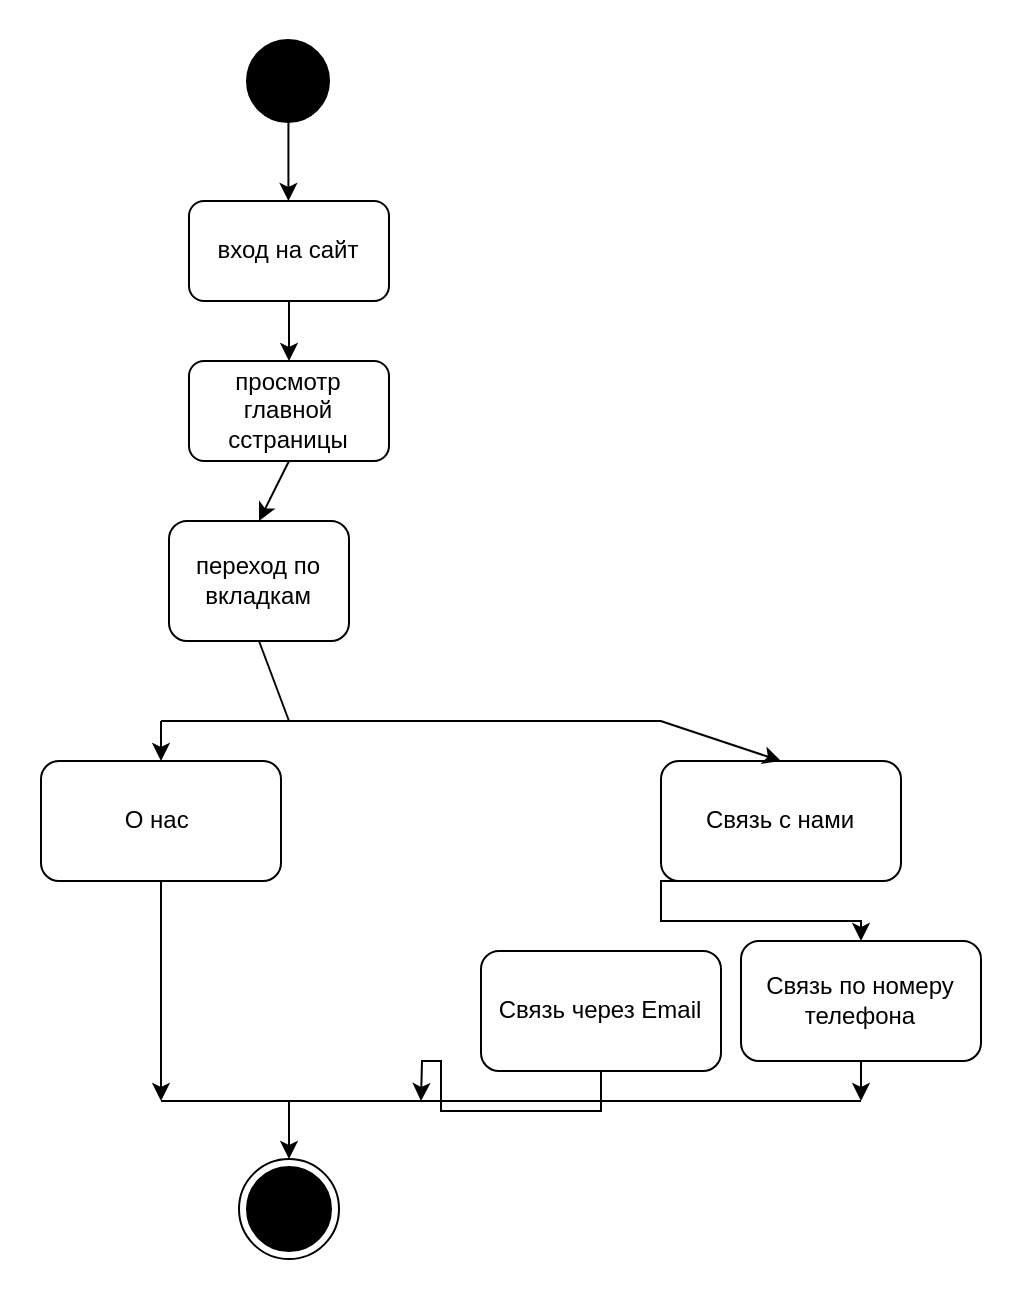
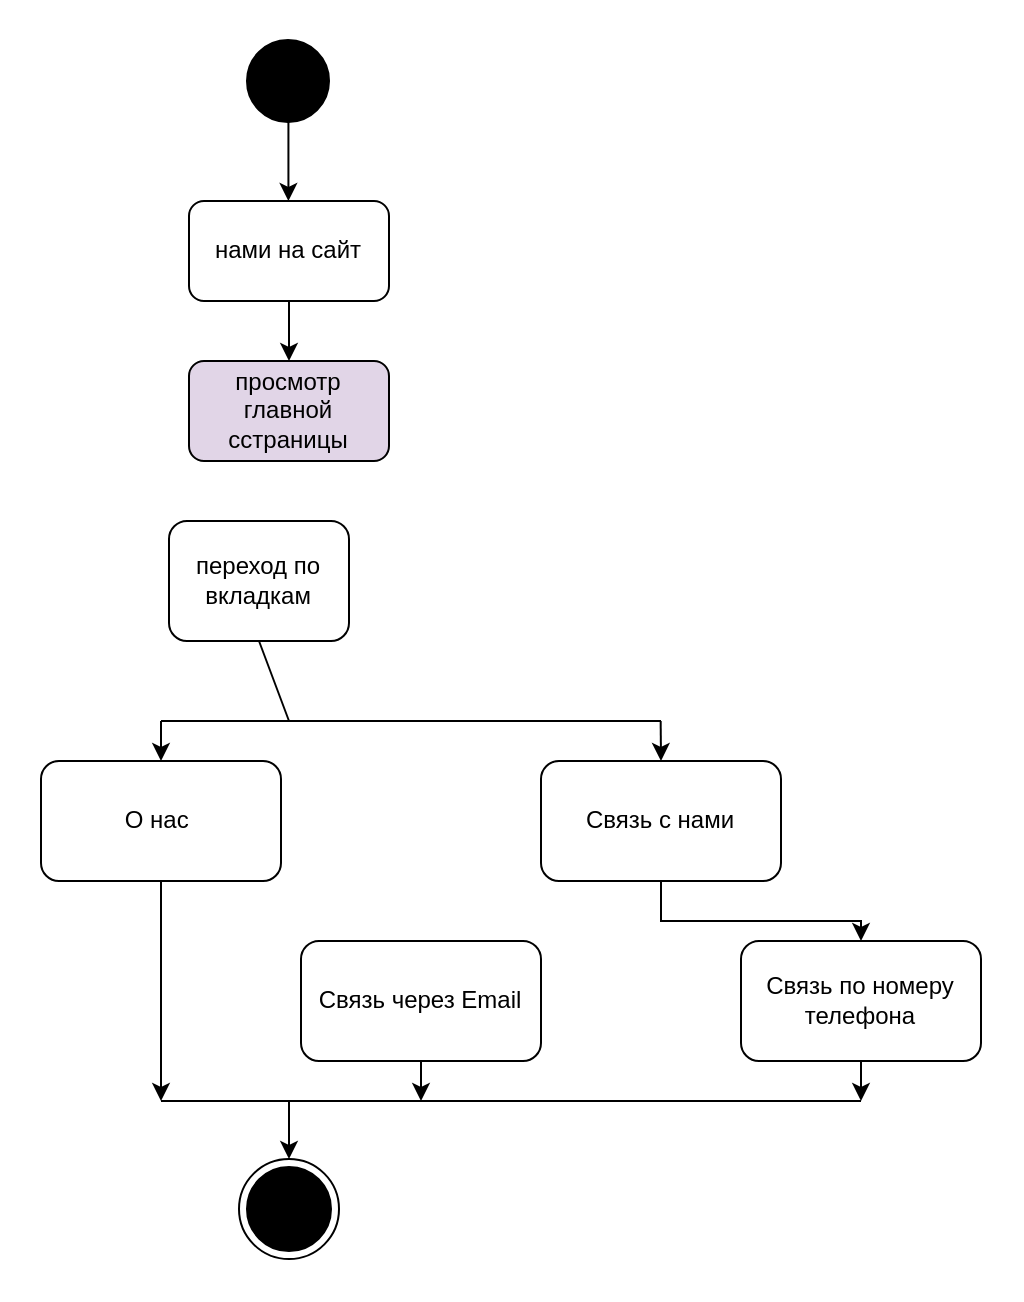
  <mxCell id="0" />
  <mxCell id="1" parent="0" />
  <mxCell id="2" value="" style="ellipse;html=1;shape=endState;fillColor=#000000;strokeColor=default;" parent="1" vertex="1"><mxGeometry x="119" y="579" width="50" height="50" as="geometry" /></mxCell>
  <mxCell id="3" value="" style="strokeWidth=2;html=1;shape=mxgraph.flowchart.start_2;whiteSpace=wrap;fillColor=#000000;" parent="1" vertex="1"><mxGeometry x="123.5" y="20" width="40" height="40" as="geometry" /></mxCell>
  <mxCell id="4" value="" style="endArrow=classic;html=1;rounded=0;exitX=0.5;exitY=1;exitDx=0;exitDy=0;exitPerimeter=0;" parent="1" edge="1"><mxGeometry width="50" height="50" relative="1" as="geometry"><mxPoint x="143.71" y="60" as="sourcePoint" /><mxPoint x="143.71" y="100" as="targetPoint" /></mxGeometry></mxCell>
  <mxCell id="5" value="переход по вкладкам" style="rounded=1;whiteSpace=wrap;html=1;" parent="1" vertex="1"><mxGeometry x="84" y="260" width="90" height="60" as="geometry" /></mxCell>
- <mxCell id="6" value="вход на сайт" style="rounded=1;whiteSpace=wrap;html=1;" parent="1" vertex="1"><mxGeometry x="94" y="100" width="100" height="50" as="geometry" /></mxCell>
- <mxCell id="7" value="просмотр главной сстраницы" style="rounded=1;whiteSpace=wrap;html=1;" parent="1" vertex="1"><mxGeometry x="94" y="180" width="100" height="50" as="geometry" /></mxCell>
- <mxCell id="8" value="" style="endArrow=classic;html=1;rounded=0;exitX=0.5;exitY=1;exitDx=0;exitDy=0;entryX=0.5;entryY=0;entryDx=0;entryDy=0;" parent="1" source="7" target="5" edge="1"><mxGeometry width="50" height="50" relative="1" as="geometry"><mxPoint x="-71.59" y="340" as="sourcePoint" /><mxPoint x="-71" y="390" as="targetPoint" /></mxGeometry></mxCell>
+ <mxCell id="6" value="нами на сайт" style="rounded=1;whiteSpace=wrap;html=1;" parent="1" vertex="1"><mxGeometry x="94" y="100" width="100" height="50" as="geometry" /></mxCell>
+ <mxCell id="7" value="просмотр главной сстраницы" style="rounded=1;whiteSpace=wrap;html=1;fillColor=#e1d5e7;" parent="1" vertex="1"><mxGeometry x="94" y="180" width="100" height="50" as="geometry" /></mxCell>
  <mxCell id="9" value="" style="endArrow=classic;html=1;rounded=0;exitX=0.5;exitY=1;exitDx=0;exitDy=0;" parent="1" source="6" edge="1"><mxGeometry width="50" height="50" relative="1" as="geometry"><mxPoint x="299" y="342.5" as="sourcePoint" /><mxPoint x="144" y="180" as="targetPoint" /></mxGeometry></mxCell>
  <mxCell id="10" value="" style="endArrow=none;html=1;rounded=0;entryX=0.5;entryY=1;entryDx=0;entryDy=0;" parent="1" target="5" edge="1"><mxGeometry width="50" height="50" relative="1" as="geometry"><mxPoint x="144" y="360" as="sourcePoint" /><mxPoint x="230" y="350" as="targetPoint" /></mxGeometry></mxCell>
  <mxCell id="11" value="" style="endArrow=none;html=1;rounded=0;" parent="1" edge="1"><mxGeometry width="50" height="50" relative="1" as="geometry"><mxPoint x="330" y="360" as="sourcePoint" /><mxPoint x="80" y="360" as="targetPoint" /></mxGeometry></mxCell>
  <mxCell id="12" style="edgeStyle=orthogonalEdgeStyle;rounded=0;orthogonalLoop=1;jettySize=auto;html=1;exitX=0.5;exitY=1;exitDx=0;exitDy=0;" parent="1" source="13" edge="1"><mxGeometry relative="1" as="geometry"><mxPoint x="210" y="550" as="targetPoint" /></mxGeometry></mxCell>
- <mxCell id="13" value="Связь через Email" style="rounded=1;whiteSpace=wrap;html=1;" parent="1" vertex="1"><mxGeometry x="240" y="475" width="120" height="60" as="geometry" /></mxCell>
+ <mxCell id="13" value="Связь через Email" style="rounded=1;whiteSpace=wrap;html=1;" parent="1" vertex="1"><mxGeometry x="150" y="470" width="120" height="60" as="geometry" /></mxCell>
  <mxCell id="14" value="" style="endArrow=none;html=1;rounded=0;" parent="1" edge="1"><mxGeometry width="50" height="50" relative="1" as="geometry"><mxPoint x="430" y="550" as="sourcePoint" /><mxPoint x="80" y="550" as="targetPoint" /><Array as="points"><mxPoint x="145.5" y="550" /></Array></mxGeometry></mxCell>
  <mxCell id="15" value="" style="endArrow=classic;html=1;rounded=0;entryX=0.5;entryY=0;entryDx=0;entryDy=0;" parent="1" target="2" edge="1"><mxGeometry width="50" height="50" relative="1" as="geometry"><mxPoint x="144" y="550" as="sourcePoint" /><mxPoint x="230" y="500" as="targetPoint" /></mxGeometry></mxCell>
  <mxCell id="16" style="edgeStyle=orthogonalEdgeStyle;rounded=0;orthogonalLoop=1;jettySize=auto;html=1;exitX=0.5;exitY=1;exitDx=0;exitDy=0;" parent="1" edge="1"><mxGeometry relative="1" as="geometry"><mxPoint x="80" y="440" as="sourcePoint" /><mxPoint x="80" y="550" as="targetPoint" /></mxGeometry></mxCell>
  <mxCell id="17" value="О нас&amp;nbsp;" style="rounded=1;whiteSpace=wrap;html=1;" parent="1" vertex="1"><mxGeometry x="20" y="380" width="120" height="60" as="geometry" /></mxCell>
  <mxCell id="18" style="edgeStyle=orthogonalEdgeStyle;rounded=0;orthogonalLoop=1;jettySize=auto;html=1;exitX=0.5;exitY=1;exitDx=0;exitDy=0;" edge="1" parent="1" source="19"><mxGeometry relative="1" as="geometry"><mxPoint x="430" y="470" as="targetPoint" /><Array as="points"><mxPoint x="330" y="460" /><mxPoint x="430" y="460" /></Array></mxGeometry></mxCell>
- <mxCell id="19" value="Связь с нами" style="rounded=1;whiteSpace=wrap;html=1;" parent="1" vertex="1"><mxGeometry x="330" y="380" width="120" height="60" as="geometry" /></mxCell>
+ <mxCell id="19" value="Связь с нами" style="rounded=1;whiteSpace=wrap;html=1;" parent="1" vertex="1"><mxGeometry x="270" y="380" width="120" height="60" as="geometry" /></mxCell>
  <mxCell id="20" value="" style="endArrow=classic;html=1;rounded=0;entryX=0.5;entryY=0;entryDx=0;entryDy=0;" parent="1" edge="1"><mxGeometry width="50" height="50" relative="1" as="geometry"><mxPoint x="80" y="360" as="sourcePoint" /><mxPoint x="80" y="380" as="targetPoint" /></mxGeometry></mxCell>
  <mxCell id="21" value="" style="endArrow=classic;html=1;rounded=0;entryX=0.5;entryY=0;entryDx=0;entryDy=0;" parent="1" target="19" edge="1"><mxGeometry width="50" height="50" relative="1" as="geometry"><mxPoint x="329.83" y="360" as="sourcePoint" /><mxPoint x="330" y="370" as="targetPoint" /></mxGeometry></mxCell>
  <mxCell id="22" style="edgeStyle=orthogonalEdgeStyle;rounded=0;orthogonalLoop=1;jettySize=auto;html=1;" edge="1" parent="1" source="23"><mxGeometry relative="1" as="geometry"><mxPoint x="430" y="550" as="targetPoint" /></mxGeometry></mxCell>
  <mxCell id="23" value="Связь по номеру телефона" style="rounded=1;whiteSpace=wrap;html=1;" vertex="1" parent="1"><mxGeometry x="370" y="470" width="120" height="60" as="geometry" /></mxCell>
